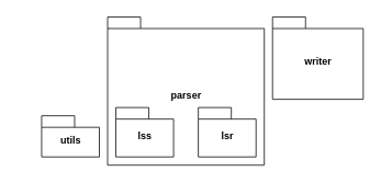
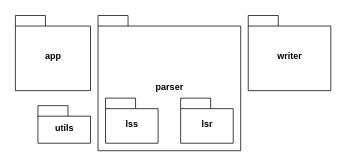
  <mxCell id="0" />
  <mxCell id="1" parent="0" />
+ <mxCell id="2" value="app" style="shape=folder;fontStyle=1;spacingTop=10;tabWidth=40;tabHeight=14;tabPosition=left;html=1;" parent="1" vertex="1"><mxGeometry x="20" y="20" width="100" height="100" as="geometry" /></mxCell>
  <mxCell id="3" value="parser" style="shape=folder;fontStyle=1;spacingTop=10;tabWidth=40;tabHeight=14;tabPosition=left;html=1;" parent="1" vertex="1"><mxGeometry x="130" y="20" width="190" height="180" as="geometry" /></mxCell>
  <mxCell id="4" value="writer" style="shape=folder;fontStyle=1;spacingTop=10;tabWidth=40;tabHeight=14;tabPosition=left;html=1;" parent="1" vertex="1"><mxGeometry x="330" y="20" width="110" height="100" as="geometry" /></mxCell>
  <mxCell id="5" value="lss" style="shape=folder;fontStyle=1;spacingTop=10;tabWidth=40;tabHeight=14;tabPosition=left;html=1;" parent="1" vertex="1"><mxGeometry x="140" y="130" width="70" height="60" as="geometry" /></mxCell>
  <mxCell id="6" value="lsr" style="shape=folder;fontStyle=1;spacingTop=10;tabWidth=40;tabHeight=14;tabPosition=left;html=1;" parent="1" vertex="1"><mxGeometry x="240" y="130" width="70" height="60" as="geometry" /></mxCell>
  <mxCell id="7" value="utils" style="shape=folder;fontStyle=1;spacingTop=10;tabWidth=40;tabHeight=14;tabPosition=left;html=1;" vertex="1" parent="1"><mxGeometry x="50" y="140" width="70" height="50" as="geometry" /></mxCell>
